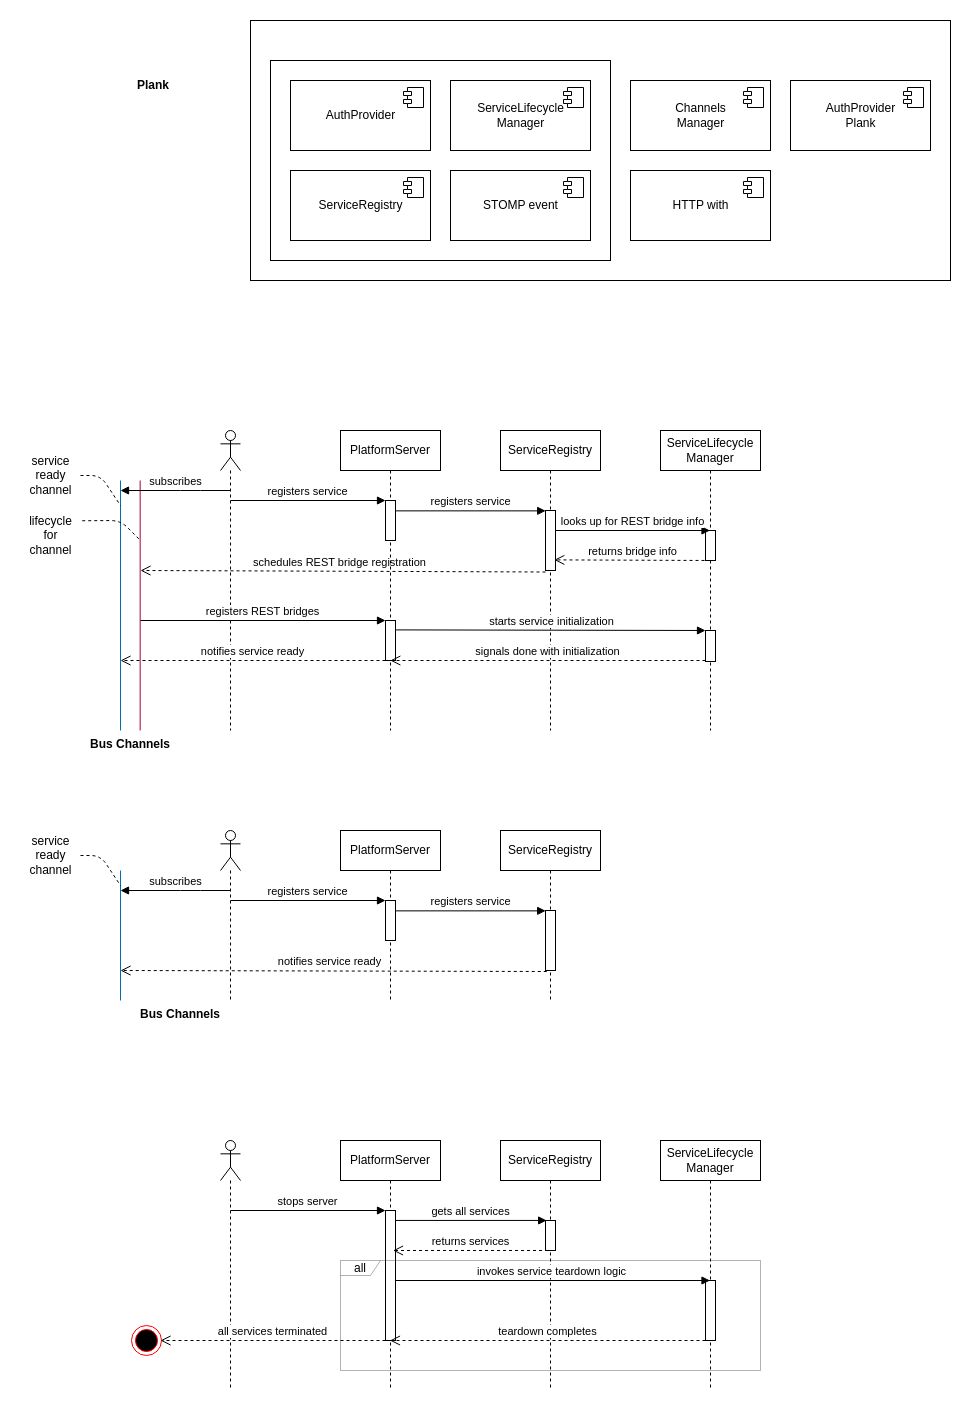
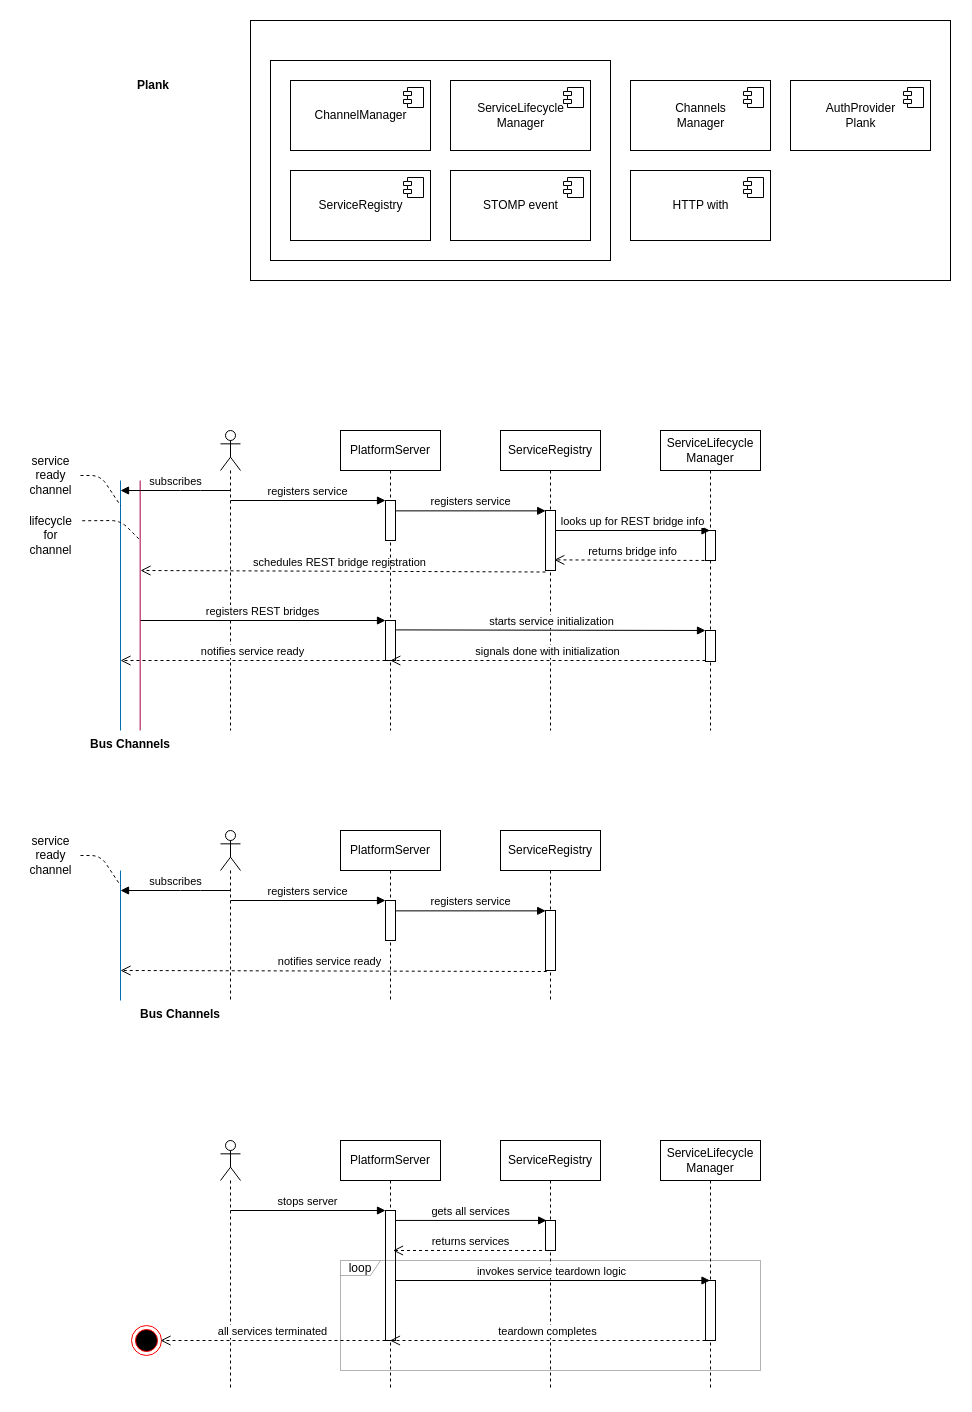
  <mxCell id="0" />
  <mxCell id="1" parent="0" />
  <mxCell id="2" value="" style="rounded=0;whiteSpace=wrap;html=1;" parent="1" vertex="1"><mxGeometry x="250" y="20" width="700" height="260" as="geometry" /></mxCell>
  <mxCell id="3" value="" style="rounded=0;whiteSpace=wrap;html=1;" parent="1" vertex="1"><mxGeometry x="270" y="60" width="340" height="200" as="geometry" /></mxCell>
  <mxCell id="4" value="ServiceRegistry" style="html=1;dropTarget=0;" parent="1" vertex="1"><mxGeometry x="290" y="170" width="140" height="70" as="geometry" /></mxCell>
  <mxCell id="5" value="" style="shape=module;jettyWidth=8;jettyHeight=4;" parent="4" vertex="1"><mxGeometry x="1" width="20" height="20" relative="1" as="geometry"><mxPoint x="-27" y="7" as="offset" /></mxGeometry></mxCell>
  <mxCell id="6" value="ServiceLifecycle&lt;br&gt;Manager" style="html=1;dropTarget=0;" parent="1" vertex="1"><mxGeometry x="450" y="80" width="140" height="70" as="geometry" /></mxCell>
  <mxCell id="7" value="" style="shape=module;jettyWidth=8;jettyHeight=4;" parent="6" vertex="1"><mxGeometry x="1" width="20" height="20" relative="1" as="geometry"><mxPoint x="-27" y="7" as="offset" /></mxGeometry></mxCell>
- <mxCell id="8" value="AuthProvider" style="html=1;dropTarget=0;" parent="1" vertex="1"><mxGeometry x="290" y="80" width="140" height="70" as="geometry" /></mxCell>
+ <mxCell id="8" value="ChannelManager" style="html=1;dropTarget=0;" parent="1" vertex="1"><mxGeometry x="290" y="80" width="140" height="70" as="geometry" /></mxCell>
  <mxCell id="9" value="" style="shape=module;jettyWidth=8;jettyHeight=4;" parent="8" vertex="1"><mxGeometry x="1" width="20" height="20" relative="1" as="geometry"><mxPoint x="-27" y="7" as="offset" /></mxGeometry></mxCell>
  <mxCell id="10" value="STOMP event" style="html=1;dropTarget=0;" parent="1" vertex="1"><mxGeometry x="450" y="170" width="140" height="70" as="geometry" /></mxCell>
  <mxCell id="11" value="" style="shape=module;jettyWidth=8;jettyHeight=4;" parent="10" vertex="1"><mxGeometry x="1" width="20" height="20" relative="1" as="geometry"><mxPoint x="-27" y="7" as="offset" /></mxGeometry></mxCell>
  <mxCell id="12" value="HTTP with" style="html=1;dropTarget=0;" parent="1" vertex="1"><mxGeometry x="630" y="170" width="140" height="70" as="geometry" /></mxCell>
  <mxCell id="13" value="" style="shape=module;jettyWidth=8;jettyHeight=4;" parent="12" vertex="1"><mxGeometry x="1" width="20" height="20" relative="1" as="geometry"><mxPoint x="-27" y="7" as="offset" /></mxGeometry></mxCell>
  <mxCell id="14" value="Channels&lt;br&gt;Manager" style="html=1;dropTarget=0;" parent="1" vertex="1"><mxGeometry x="630" y="80" width="140" height="70" as="geometry" /></mxCell>
  <mxCell id="15" value="" style="shape=module;jettyWidth=8;jettyHeight=4;" parent="14" vertex="1"><mxGeometry x="1" width="20" height="20" relative="1" as="geometry"><mxPoint x="-27" y="7" as="offset" /></mxGeometry></mxCell>
  <mxCell id="16" value="AuthProvider&lt;br&gt;Plank" style="html=1;dropTarget=0;" parent="1" vertex="1"><mxGeometry x="790" y="80" width="140" height="70" as="geometry" /></mxCell>
  <mxCell id="17" value="" style="shape=module;jettyWidth=8;jettyHeight=4;" parent="16" vertex="1"><mxGeometry x="1" width="20" height="20" relative="1" as="geometry"><mxPoint x="-27" y="7" as="offset" /></mxGeometry></mxCell>
  <mxCell id="18" value="Plank" style="text;html=1;strokeColor=none;fillColor=none;align=left;verticalAlign=middle;whiteSpace=wrap;rounded=0;fontStyle=1" parent="1" vertex="1"><mxGeometry x="135" y="75" width="40" height="20" as="geometry" /></mxCell>
  <mxCell id="19" value="ServiceRegistry" style="shape=umlLifeline;perimeter=lifelinePerimeter;whiteSpace=wrap;html=1;container=1;collapsible=0;recursiveResize=0;outlineConnect=0;" parent="1" vertex="1"><mxGeometry x="500" y="430" width="100" height="300" as="geometry" /></mxCell>
  <mxCell id="20" value="" style="html=1;points=[];perimeter=orthogonalPerimeter;" parent="19" vertex="1"><mxGeometry x="45" y="80" width="10" height="60" as="geometry" /></mxCell>
  <mxCell id="21" value="" style="shape=umlLifeline;participant=umlActor;perimeter=lifelinePerimeter;whiteSpace=wrap;html=1;container=1;collapsible=0;recursiveResize=0;verticalAlign=top;spacingTop=36;outlineConnect=0;" parent="1" vertex="1"><mxGeometry x="220" y="430" width="20" height="300" as="geometry" /></mxCell>
  <mxCell id="22" value="ServiceLifecycle&lt;br&gt;Manager" style="shape=umlLifeline;perimeter=lifelinePerimeter;whiteSpace=wrap;html=1;container=1;collapsible=0;recursiveResize=0;outlineConnect=0;" parent="1" vertex="1"><mxGeometry x="660" y="430" width="100" height="300" as="geometry" /></mxCell>
  <mxCell id="23" value="" style="html=1;points=[];perimeter=orthogonalPerimeter;" parent="22" vertex="1"><mxGeometry x="45" y="200" width="10" height="31" as="geometry" /></mxCell>
  <mxCell id="24" value="registers service" style="html=1;verticalAlign=bottom;endArrow=block;entryX=0.019;entryY=0.006;entryDx=0;entryDy=0;entryPerimeter=0;" parent="1" source="32" target="20" edge="1"><mxGeometry x="-0.001" width="80" relative="1" as="geometry"><mxPoint x="460" y="500" as="sourcePoint" /><mxPoint x="540" y="500" as="targetPoint" /><mxPoint as="offset" /></mxGeometry></mxCell>
  <mxCell id="25" value="" style="html=1;points=[];perimeter=orthogonalPerimeter;" parent="1" vertex="1"><mxGeometry x="705" y="530" width="10" height="30" as="geometry" /></mxCell>
  <mxCell id="26" value="looks up for REST bridge info" style="html=1;verticalAlign=bottom;endArrow=block;" parent="1" edge="1"><mxGeometry width="80" relative="1" as="geometry"><mxPoint x="555" y="530" as="sourcePoint" /><mxPoint x="709.5" y="530" as="targetPoint" /></mxGeometry></mxCell>
  <mxCell id="27" value="returns bridge info" style="html=1;verticalAlign=bottom;endArrow=open;dashed=1;endSize=8;entryX=0.876;entryY=0.823;entryDx=0;entryDy=0;entryPerimeter=0;" parent="1" target="20" edge="1"><mxGeometry relative="1" as="geometry"><mxPoint x="710" y="560" as="sourcePoint" /><mxPoint x="560" y="560" as="targetPoint" /></mxGeometry></mxCell>
  <mxCell id="28" value="" style="endArrow=none;html=1;strokeWidth=1;entryX=0.25;entryY=0;entryDx=0;entryDy=0;exitX=0.25;exitY=1;exitDx=0;exitDy=0;fillColor=#1ba1e2;strokeColor=#006EAF;" parent="1" edge="1"><mxGeometry width="50" height="50" relative="1" as="geometry"><mxPoint x="120" y="730" as="sourcePoint" /><mxPoint x="120" y="480" as="targetPoint" /></mxGeometry></mxCell>
  <mxCell id="29" value="" style="endArrow=none;html=1;strokeWidth=1;entryX=0.25;entryY=0;entryDx=0;entryDy=0;exitX=0.25;exitY=1;exitDx=0;exitDy=0;fillColor=#d80073;strokeColor=#A50040;" parent="1" edge="1"><mxGeometry width="50" height="50" relative="1" as="geometry"><mxPoint x="139.66" y="730" as="sourcePoint" /><mxPoint x="139.66" y="480" as="targetPoint" /></mxGeometry></mxCell>
  <mxCell id="30" value="schedules REST bridge registration" style="html=1;verticalAlign=bottom;endArrow=open;dashed=1;endSize=8;" parent="1" edge="1"><mxGeometry x="0.018" relative="1" as="geometry"><mxPoint x="545" y="571.5" as="sourcePoint" /><mxPoint x="140" y="570" as="targetPoint" /><mxPoint as="offset" /></mxGeometry></mxCell>
  <mxCell id="31" value="PlatformServer" style="shape=umlLifeline;perimeter=lifelinePerimeter;whiteSpace=wrap;html=1;container=1;collapsible=0;recursiveResize=0;outlineConnect=0;" parent="1" vertex="1"><mxGeometry x="340" y="430" width="100" height="300" as="geometry" /></mxCell>
  <mxCell id="32" value="" style="html=1;points=[];perimeter=orthogonalPerimeter;" parent="31" vertex="1"><mxGeometry x="45" y="70" width="10" height="40" as="geometry" /></mxCell>
  <mxCell id="33" value="registers REST bridges" style="html=1;verticalAlign=bottom;endArrow=block;" parent="31" edge="1"><mxGeometry x="-0.001" width="80" relative="1" as="geometry"><mxPoint x="-200" y="190" as="sourcePoint" /><mxPoint x="45" y="190" as="targetPoint" /><mxPoint as="offset" /></mxGeometry></mxCell>
  <mxCell id="34" value="notifies service ready" style="html=1;verticalAlign=bottom;endArrow=open;dashed=1;endSize=8;strokeWidth=1;" parent="31" edge="1"><mxGeometry relative="1" as="geometry"><mxPoint x="45" y="230" as="sourcePoint" /><mxPoint x="-220" y="230" as="targetPoint" /></mxGeometry></mxCell>
  <mxCell id="35" value="" style="html=1;points=[];perimeter=orthogonalPerimeter;" parent="31" vertex="1"><mxGeometry x="45" y="190" width="10" height="40" as="geometry" /></mxCell>
  <mxCell id="36" value="signals done with initialization" style="html=1;verticalAlign=bottom;endArrow=open;dashed=1;endSize=8;" parent="31" edge="1"><mxGeometry relative="1" as="geometry"><mxPoint x="365" y="230" as="sourcePoint" /><mxPoint x="49.81" y="230" as="targetPoint" /></mxGeometry></mxCell>
  <mxCell id="37" value="registers service" style="html=1;verticalAlign=bottom;endArrow=block;" parent="1" target="32" edge="1"><mxGeometry x="-0.001" width="80" relative="1" as="geometry"><mxPoint x="230" y="500" as="sourcePoint" /><mxPoint x="380.19" y="500" as="targetPoint" /><mxPoint as="offset" /></mxGeometry></mxCell>
  <mxCell id="38" value="starts service initialization" style="html=1;verticalAlign=bottom;endArrow=block;strokeWidth=1;exitX=1.067;exitY=0.235;exitDx=0;exitDy=0;exitPerimeter=0;" parent="1" source="35" target="23" edge="1"><mxGeometry width="80" relative="1" as="geometry"><mxPoint x="390" y="630" as="sourcePoint" /><mxPoint x="470" y="610" as="targetPoint" /></mxGeometry></mxCell>
  <mxCell id="39" value="Bus Channels" style="text;align=center;fontStyle=1;verticalAlign=middle;spacingLeft=3;spacingRight=3;strokeColor=none;rotatable=0;points=[[0,0.5],[1,0.5]];portConstraint=eastwest;gradientColor=none;" parent="1" vertex="1"><mxGeometry x="90" y="730" width="80" height="26" as="geometry" /></mxCell>
  <mxCell id="40" value="ServiceRegistry" style="shape=umlLifeline;perimeter=lifelinePerimeter;whiteSpace=wrap;html=1;container=1;collapsible=0;recursiveResize=0;outlineConnect=0;" parent="1" vertex="1"><mxGeometry x="500" y="830" width="100" height="170" as="geometry" /></mxCell>
  <mxCell id="41" value="" style="html=1;points=[];perimeter=orthogonalPerimeter;" parent="40" vertex="1"><mxGeometry x="45" y="80" width="10" height="60" as="geometry" /></mxCell>
  <mxCell id="42" value="" style="shape=umlLifeline;participant=umlActor;perimeter=lifelinePerimeter;whiteSpace=wrap;html=1;container=1;collapsible=0;recursiveResize=0;verticalAlign=top;spacingTop=36;outlineConnect=0;" parent="1" vertex="1"><mxGeometry x="220" y="830" width="20" height="170" as="geometry" /></mxCell>
  <mxCell id="43" value="registers service" style="html=1;verticalAlign=bottom;endArrow=block;entryX=0.019;entryY=0.006;entryDx=0;entryDy=0;entryPerimeter=0;" parent="1" source="46" target="41" edge="1"><mxGeometry x="-0.001" width="80" relative="1" as="geometry"><mxPoint x="460" y="900" as="sourcePoint" /><mxPoint x="540" y="900" as="targetPoint" /><mxPoint as="offset" /></mxGeometry></mxCell>
  <mxCell id="44" value="notifies service ready" style="html=1;verticalAlign=bottom;endArrow=open;dashed=1;endSize=8;" parent="1" edge="1"><mxGeometry x="0.018" relative="1" as="geometry"><mxPoint x="546.24" y="971" as="sourcePoint" /><mxPoint x="120" y="970" as="targetPoint" /><mxPoint as="offset" /></mxGeometry></mxCell>
  <mxCell id="45" value="PlatformServer" style="shape=umlLifeline;perimeter=lifelinePerimeter;whiteSpace=wrap;html=1;container=1;collapsible=0;recursiveResize=0;outlineConnect=0;" parent="1" vertex="1"><mxGeometry x="340" y="830" width="100" height="170" as="geometry" /></mxCell>
  <mxCell id="46" value="" style="html=1;points=[];perimeter=orthogonalPerimeter;" parent="45" vertex="1"><mxGeometry x="45" y="70" width="10" height="40" as="geometry" /></mxCell>
  <mxCell id="47" value="registers service" style="html=1;verticalAlign=bottom;endArrow=block;" parent="1" target="46" edge="1"><mxGeometry x="-0.001" width="80" relative="1" as="geometry"><mxPoint x="230" y="900" as="sourcePoint" /><mxPoint x="380.19" y="900" as="targetPoint" /><mxPoint as="offset" /></mxGeometry></mxCell>
  <mxCell id="48" value="" style="endArrow=none;html=1;strokeWidth=1;fillColor=#1ba1e2;strokeColor=#006EAF;" parent="1" edge="1"><mxGeometry width="50" height="50" relative="1" as="geometry"><mxPoint x="120" y="1000" as="sourcePoint" /><mxPoint x="120" y="870" as="targetPoint" /></mxGeometry></mxCell>
  <mxCell id="49" value="Bus Channels" style="text;align=center;fontStyle=1;verticalAlign=middle;spacingLeft=3;spacingRight=3;strokeColor=none;rotatable=0;points=[[0,0.5],[1,0.5]];portConstraint=eastwest;gradientColor=none;" parent="1" vertex="1"><mxGeometry x="140" y="1000" width="80" height="26" as="geometry" /></mxCell>
  <mxCell id="50" value="" style="endArrow=none;dashed=1;html=1;strokeWidth=1;" parent="1" edge="1"><mxGeometry width="50" height="50" relative="1" as="geometry"><mxPoint x="80" y="855" as="sourcePoint" /><mxPoint x="120" y="885" as="targetPoint" /><Array as="points"><mxPoint x="100" y="855" /></Array></mxGeometry></mxCell>
  <mxCell id="51" value="service&lt;br&gt;ready&lt;br&gt;channel" style="text;html=1;align=center;verticalAlign=middle;resizable=0;points=[];autosize=1;strokeColor=none;" parent="1" vertex="1"><mxGeometry x="20" y="830" width="60" height="50" as="geometry" /></mxCell>
  <mxCell id="52" value="" style="endArrow=none;dashed=1;html=1;strokeWidth=1;" parent="1" edge="1"><mxGeometry width="50" height="50" relative="1" as="geometry"><mxPoint x="80" y="475" as="sourcePoint" /><mxPoint x="120" y="505" as="targetPoint" /><Array as="points"><mxPoint x="100" y="475" /></Array></mxGeometry></mxCell>
  <mxCell id="53" value="service&lt;br&gt;ready&lt;br&gt;channel" style="text;html=1;align=center;verticalAlign=middle;resizable=0;points=[];autosize=1;strokeColor=none;" parent="1" vertex="1"><mxGeometry x="20" y="450" width="60" height="50" as="geometry" /></mxCell>
  <mxCell id="54" value="" style="endArrow=none;dashed=1;html=1;strokeWidth=1;exitX=1.029;exitY=0.205;exitDx=0;exitDy=0;exitPerimeter=0;" parent="1" source="55" edge="1"><mxGeometry width="50" height="50" relative="1" as="geometry"><mxPoint x="90" y="520" as="sourcePoint" /><mxPoint x="140" y="540" as="targetPoint" /><Array as="points"><mxPoint x="120" y="520" /></Array></mxGeometry></mxCell>
  <mxCell id="55" value="lifecycle&lt;br&gt;for&lt;br&gt;channel" style="text;html=1;align=center;verticalAlign=middle;resizable=0;points=[];autosize=1;strokeColor=none;" parent="1" vertex="1"><mxGeometry x="20" y="510" width="60" height="50" as="geometry" /></mxCell>
  <mxCell id="56" value="subscribes" style="html=1;verticalAlign=bottom;endArrow=block;" parent="1" source="21" edge="1"><mxGeometry x="-0.001" width="80" relative="1" as="geometry"><mxPoint x="240" y="510" as="sourcePoint" /><mxPoint x="120" y="490" as="targetPoint" /><mxPoint as="offset" /><Array as="points"><mxPoint x="190" y="490" /></Array></mxGeometry></mxCell>
  <mxCell id="57" value="subscribes" style="html=1;verticalAlign=bottom;endArrow=block;" parent="1" edge="1"><mxGeometry x="-0.001" width="80" relative="1" as="geometry"><mxPoint x="229.5" y="890" as="sourcePoint" /><mxPoint x="120" y="890" as="targetPoint" /><mxPoint as="offset" /><Array as="points"><mxPoint x="190" y="890" /></Array></mxGeometry></mxCell>
  <mxCell id="58" value="ServiceLifecycle&lt;br&gt;Manager" style="shape=umlLifeline;perimeter=lifelinePerimeter;whiteSpace=wrap;html=1;container=1;collapsible=0;recursiveResize=0;outlineConnect=0;" parent="1" vertex="1"><mxGeometry x="660" y="1140" width="100" height="250" as="geometry" /></mxCell>
  <mxCell id="59" value="" style="shape=umlLifeline;participant=umlActor;perimeter=lifelinePerimeter;whiteSpace=wrap;html=1;container=1;collapsible=0;recursiveResize=0;verticalAlign=top;spacingTop=36;outlineConnect=0;" parent="1" vertex="1"><mxGeometry x="220" y="1140" width="20" height="250" as="geometry" /></mxCell>
  <mxCell id="60" value="gets all services" style="html=1;verticalAlign=bottom;endArrow=block;entryX=0.114;entryY=-0.002;entryDx=0;entryDy=0;entryPerimeter=0;" parent="1" source="62" edge="1" target="69"><mxGeometry x="-0.001" width="80" relative="1" as="geometry"><mxPoint x="460" y="1210" as="sourcePoint" /><mxPoint x="545.19" y="1250.36" as="targetPoint" /><mxPoint as="offset" /></mxGeometry></mxCell>
  <mxCell id="61" value="PlatformServer" style="shape=umlLifeline;perimeter=lifelinePerimeter;whiteSpace=wrap;html=1;container=1;collapsible=0;recursiveResize=0;outlineConnect=0;" parent="1" vertex="1"><mxGeometry x="340" y="1140" width="100" height="250" as="geometry" /></mxCell>
  <mxCell id="62" value="" style="html=1;points=[];perimeter=orthogonalPerimeter;" parent="61" vertex="1"><mxGeometry x="45" y="70" width="10" height="130" as="geometry" /></mxCell>
  <mxCell id="63" value="stops server" style="html=1;verticalAlign=bottom;endArrow=block;" parent="1" target="62" edge="1"><mxGeometry x="-0.001" width="80" relative="1" as="geometry"><mxPoint x="230" y="1210" as="sourcePoint" /><mxPoint x="380.19" y="1210" as="targetPoint" /><mxPoint as="offset" /></mxGeometry></mxCell>
  <mxCell id="64" value="" style="html=1;points=[];perimeter=orthogonalPerimeter;" parent="1" vertex="1"><mxGeometry x="705" y="1280" width="10" height="60" as="geometry" /></mxCell>
  <mxCell id="65" value="returns services" style="html=1;verticalAlign=bottom;endArrow=open;dashed=1;endSize=8;strokeWidth=1;" parent="1" edge="1"><mxGeometry relative="1" as="geometry"><mxPoint x="547.5" y="1250" as="sourcePoint" /><mxPoint x="392.5" y="1250" as="targetPoint" /></mxGeometry></mxCell>
  <mxCell id="66" value="" style="ellipse;html=1;shape=endState;fillColor=#000000;strokeColor=#ff0000;" parent="1" vertex="1"><mxGeometry x="131" y="1325" width="30" height="30" as="geometry" /></mxCell>
  <mxCell id="67" value="all services terminated" style="html=1;verticalAlign=bottom;endArrow=open;dashed=1;endSize=8;strokeWidth=1;" parent="1" edge="1"><mxGeometry relative="1" as="geometry"><mxPoint x="385" y="1340" as="sourcePoint" /><mxPoint x="160" y="1340" as="targetPoint" /></mxGeometry></mxCell>
  <mxCell id="68" value="ServiceRegistry" style="shape=umlLifeline;perimeter=lifelinePerimeter;whiteSpace=wrap;html=1;container=1;collapsible=0;recursiveResize=0;outlineConnect=0;" vertex="1" parent="1"><mxGeometry x="500" y="1140" width="100" height="250" as="geometry" /></mxCell>
  <mxCell id="69" value="" style="html=1;points=[];perimeter=orthogonalPerimeter;" vertex="1" parent="68"><mxGeometry x="45" y="80" width="10" height="30" as="geometry" /></mxCell>
  <mxCell id="70" value="invokes service teardown logic" style="html=1;verticalAlign=bottom;endArrow=block;" edge="1" parent="1" target="58"><mxGeometry x="-0.001" width="80" relative="1" as="geometry"><mxPoint x="394.43" y="1280" as="sourcePoint" /><mxPoint x="545.57" y="1280" as="targetPoint" /><mxPoint as="offset" /></mxGeometry></mxCell>
  <mxCell id="71" value="teardown completes" style="html=1;verticalAlign=bottom;endArrow=open;dashed=1;endSize=8;strokeWidth=1;" edge="1" parent="1" target="61"><mxGeometry relative="1" as="geometry"><mxPoint x="705" y="1340" as="sourcePoint" /><mxPoint x="550" y="1340" as="targetPoint" /></mxGeometry></mxCell>
- <mxCell id="72" value="all" style="shape=umlFrame;whiteSpace=wrap;html=1;width=40;height=15;opacity=30;" parent="1" vertex="1"><mxGeometry x="340" y="1260" width="420" height="110" as="geometry" /></mxCell>
+ <mxCell id="72" value="loop" style="shape=umlFrame;whiteSpace=wrap;html=1;width=40;height=15;opacity=30;" parent="1" vertex="1"><mxGeometry x="340" y="1260" width="420" height="110" as="geometry" /></mxCell>
